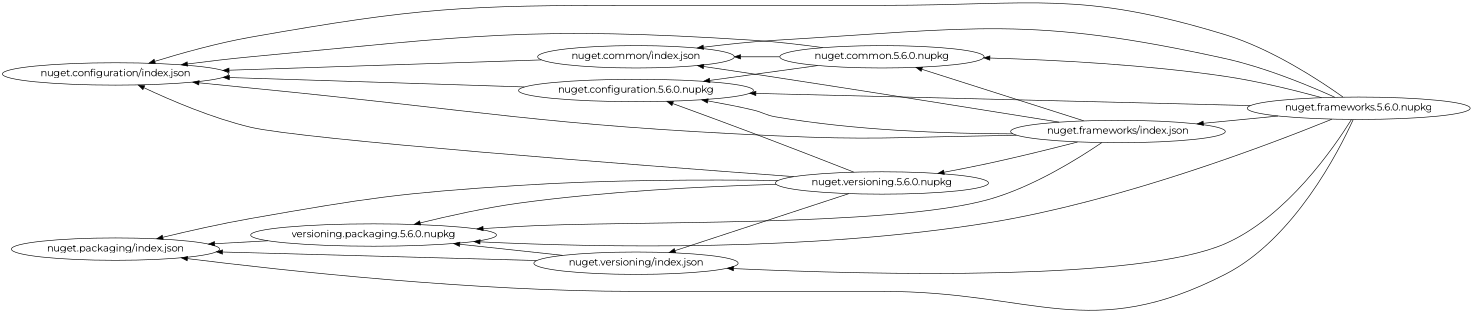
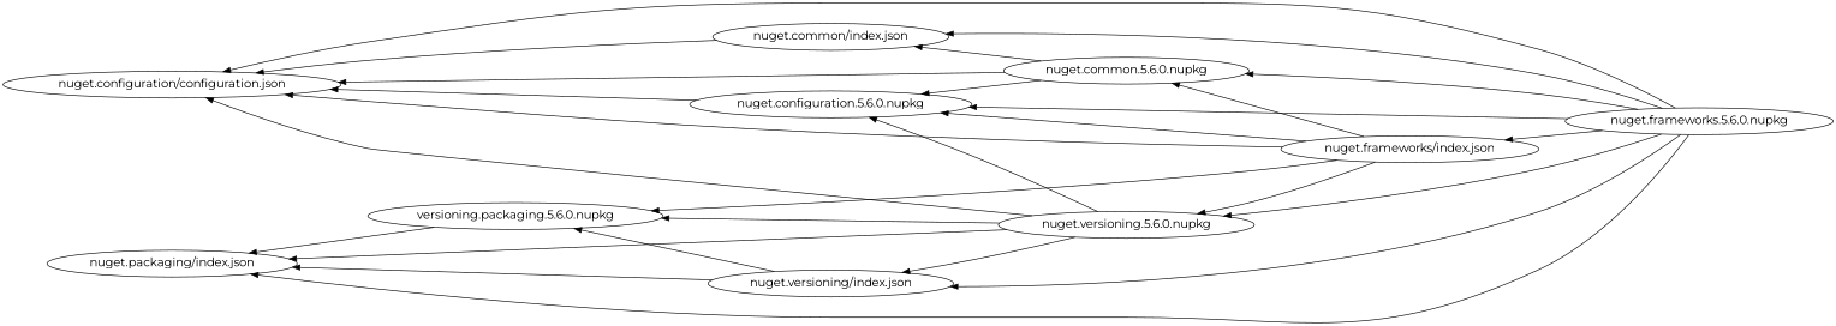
  digraph {
    fontname=Montserrat
    rankdir=LR
    node [fontname=Montserrat fontsize=16]
    edge [dir=back fontname=Montserrat]
-   "nuget.configuration/index.json"
+   "nuget.configuration/index.json" [label="nuget.configuration/configuration.json"]
    "nuget.packaging/index.json"
    "nuget.common/index.json"
    "nuget.common.5.6.0.nupkg"
    "nuget.frameworks.5.6.0.nupkg"
    "nuget.frameworks/index.json"
    "nuget.configuration.5.6.0.nupkg"
    "nuget.versioning.5.6.0.nupkg"
    n9 [label="versioning.packaging.5.6.0.nupkg"]
    "nuget.versioning/index.json"
    subgraph sub_1 {
      rank=same
      "nuget.configuration/index.json"
      "nuget.packaging/index.json"
    }
    "nuget.configuration/index.json" -> "nuget.common/index.json"
    "nuget.configuration/index.json" -> "nuget.common.5.6.0.nupkg"
    "nuget.configuration/index.json" -> "nuget.frameworks.5.6.0.nupkg"
    "nuget.configuration/index.json" -> "nuget.frameworks/index.json"
    "nuget.configuration/index.json" -> "nuget.configuration.5.6.0.nupkg"
    "nuget.configuration/index.json" -> "nuget.versioning.5.6.0.nupkg"
    "nuget.packaging/index.json" -> "nuget.frameworks.5.6.0.nupkg"
    "nuget.packaging/index.json" -> "nuget.versioning.5.6.0.nupkg"
    "nuget.packaging/index.json" -> n9
    "nuget.packaging/index.json" -> "nuget.versioning/index.json"
    "nuget.common/index.json" -> "nuget.common.5.6.0.nupkg"
    "nuget.common/index.json" -> "nuget.frameworks.5.6.0.nupkg"
-   "nuget.common/index.json" -> "nuget.frameworks/index.json"
    "nuget.common.5.6.0.nupkg" -> "nuget.frameworks.5.6.0.nupkg"
    "nuget.common.5.6.0.nupkg" -> "nuget.frameworks/index.json"
    "nuget.frameworks/index.json" -> "nuget.frameworks.5.6.0.nupkg"
    "nuget.configuration.5.6.0.nupkg" -> "nuget.common.5.6.0.nupkg"
    "nuget.configuration.5.6.0.nupkg" -> "nuget.frameworks.5.6.0.nupkg"
    "nuget.configuration.5.6.0.nupkg" -> "nuget.frameworks/index.json"
    "nuget.configuration.5.6.0.nupkg" -> "nuget.versioning.5.6.0.nupkg"
    "nuget.versioning.5.6.0.nupkg" -> "nuget.frameworks/index.json"
-   n9 -> "nuget.frameworks.5.6.0.nupkg"
+   "nuget.versioning.5.6.0.nupkg" -> "nuget.frameworks.5.6.0.nupkg"
    n9 -> "nuget.frameworks/index.json"
    n9 -> "nuget.versioning.5.6.0.nupkg"
    n9 -> "nuget.versioning/index.json"
    "nuget.versioning/index.json" -> "nuget.frameworks.5.6.0.nupkg"
    "nuget.versioning/index.json" -> "nuget.versioning.5.6.0.nupkg"
  }
